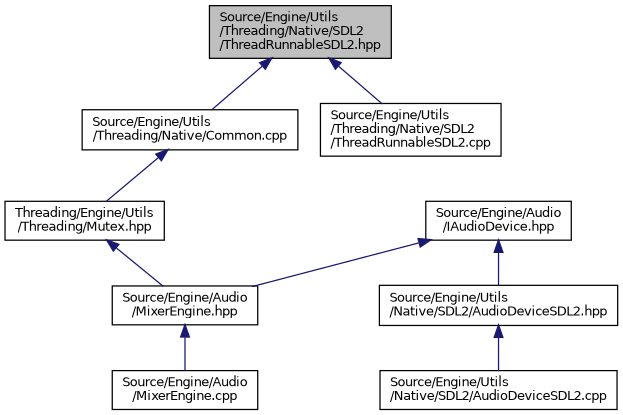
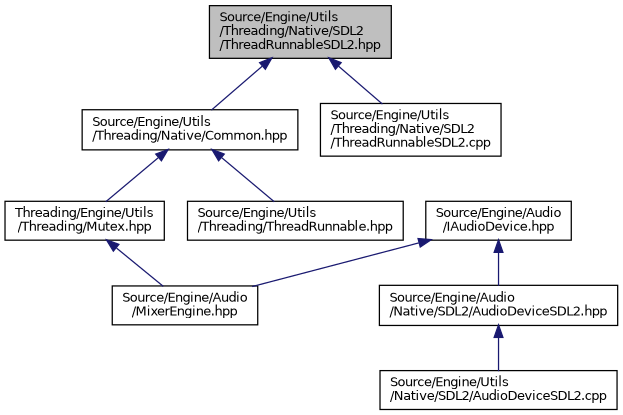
  digraph {
    node [color=black fillcolor=white fontname=Helvetica fontsize=10 shape=record style=filled]
    edge [color=midnightblue dir=back fontname=Helvetica fontsize=10 labelfontname=Helvetica labelfontsize=10 style=solid]
    n1 [fillcolor=grey75 fontcolor=black height=0.2 label="Source/Engine/Utils\l/Threading/Native/SDL2\l/ThreadRunnableSDL2.hpp" width=0.4]
-   n2 [height=0.2 label="Source/Engine/Utils\l/Threading/Native/Common.cpp" width=0.4]
+   n2 [height=0.2 label="Source/Engine/Utils\l/Threading/Native/Common.hpp" width=0.4]
    n3 [height=0.2 label="Source/Engine/Utils\l/Threading/Native/SDL2\l/ThreadRunnableSDL2.cpp" width=0.4]
    n4 [height=0.2 label="Threading/Engine/Utils\l/Threading/Mutex.hpp" width=0.4]
+   n5 [height=0.2 label="Source/Engine/Utils\l/Threading/ThreadRunnable.hpp" width=0.4]
    n6 [height=0.2 label="Source/Engine/Audio\l/MixerEngine.hpp" width=0.4]
-   n7 [height=0.2 label="Source/Engine/Audio\l/MixerEngine.cpp" width=0.4]
    n8 [height=0.2 label="Source/Engine/Audio\l/IAudioDevice.hpp" width=0.4]
-   n9 [height=0.2 label="Source/Engine/Utils\l/Native/SDL2/AudioDeviceSDL2.hpp" width=0.4]
+   n9 [height=0.2 label="Source/Engine/Audio\l/Native/SDL2/AudioDeviceSDL2.hpp" width=0.4]
    n10 [height=0.2 label="Source/Engine/Utils\l/Native/SDL2/AudioDeviceSDL2.cpp" width=0.4]
    n1 -> n2
    n1 -> n3
    n2 -> n4
+   n2 -> n5
    n4 -> n6
-   n6 -> n7
    n8 -> n6
    n8 -> n9
    n9 -> n10
  }
